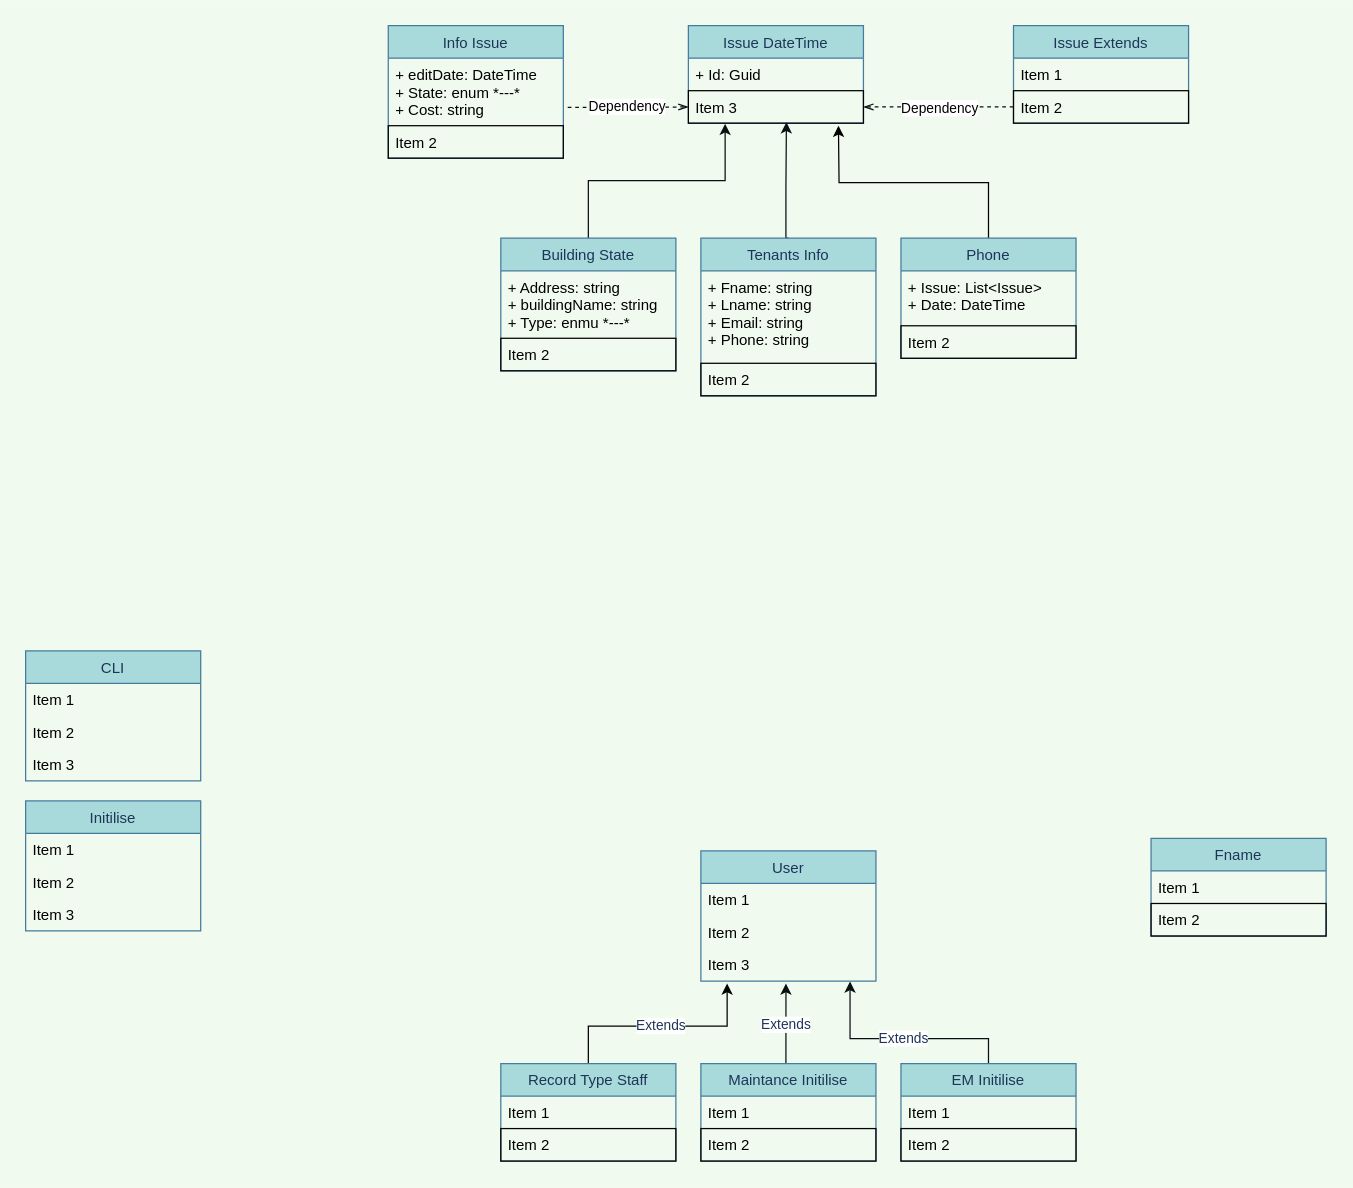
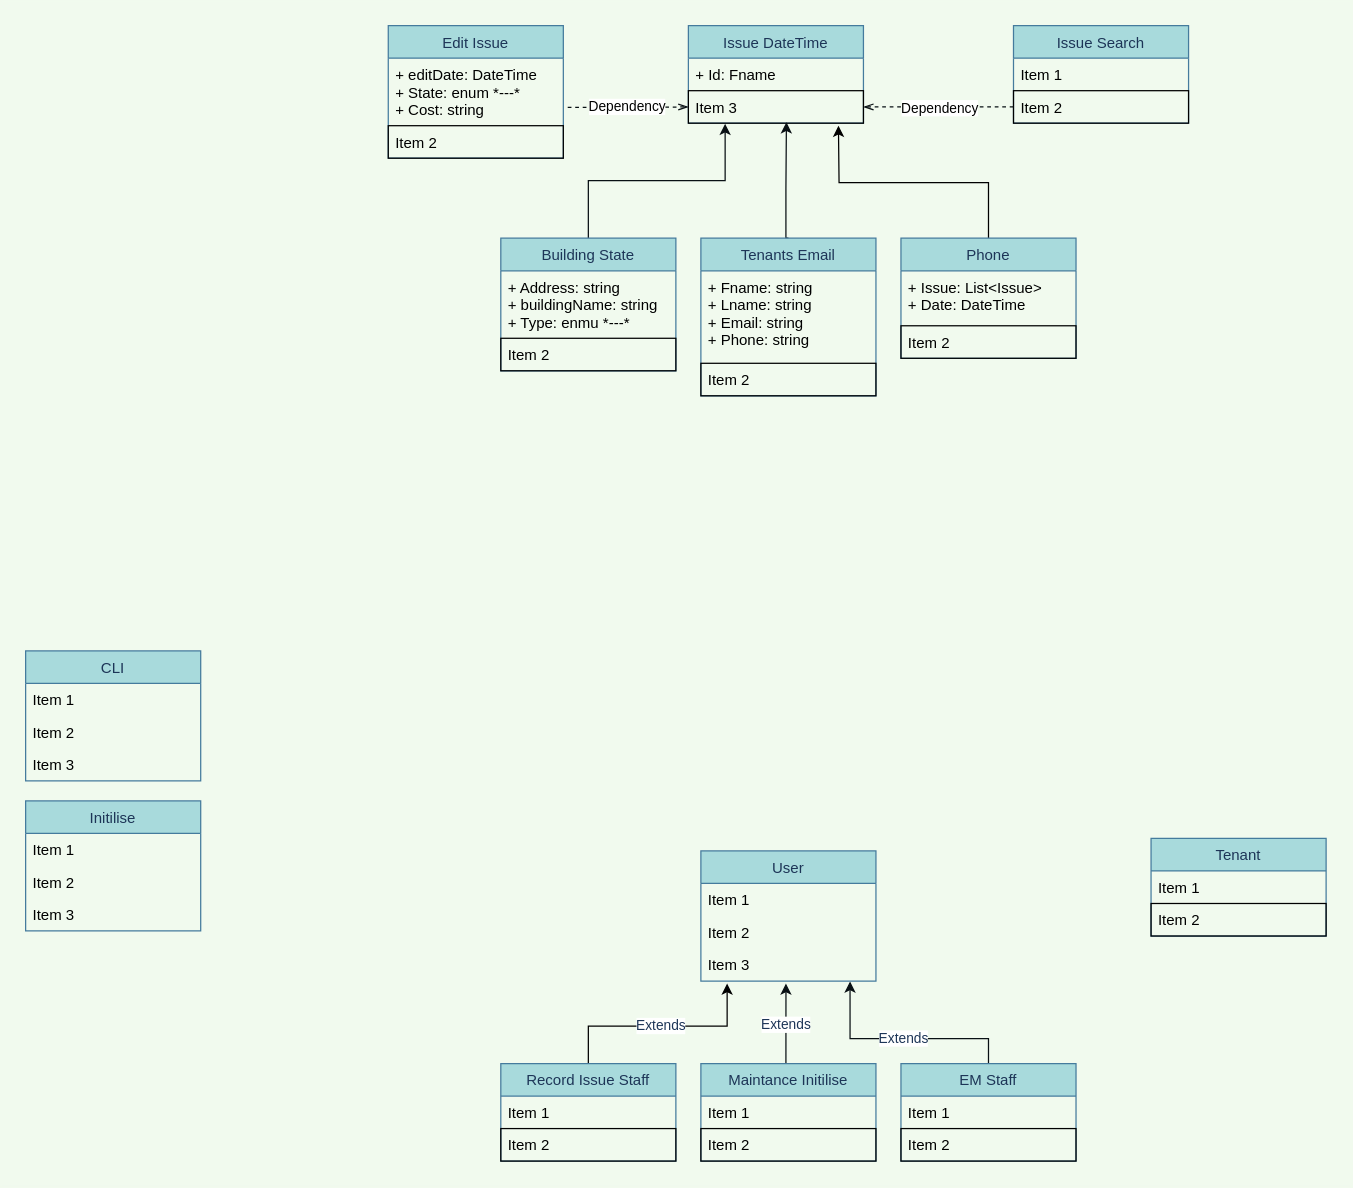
  <mxCell id="0" />
  <mxCell id="1" parent="0" />
  <mxCell id="2" value="Extends" style="edgeStyle=orthogonalEdgeStyle;rounded=0;sketch=0;orthogonalLoop=1;jettySize=auto;html=1;exitX=0.5;exitY=0;exitDx=0;exitDy=0;fontColor=#1D3557;fillColor=#A8DADC;" parent="1" source="3" edge="1"><mxGeometry relative="1" as="geometry"><mxPoint x="581" y="786" as="targetPoint" /><Array as="points"><mxPoint x="470" y="820" /><mxPoint x="581" y="820" /></Array></mxGeometry></mxCell>
- <mxCell id="3" value="Record Type Staff" style="swimlane;fontStyle=0;childLayout=stackLayout;horizontal=1;startSize=26;horizontalStack=0;resizeParent=1;resizeParentMax=0;resizeLast=0;collapsible=1;marginBottom=0;rounded=0;sketch=0;fontColor=#1D3557;strokeColor=#457B9D;fillColor=#A8DADC;" parent="1" vertex="1"><mxGeometry x="400" y="850" width="140" height="78" as="geometry" /></mxCell>
+ <mxCell id="3" value="Record Issue Staff" style="swimlane;fontStyle=0;childLayout=stackLayout;horizontal=1;startSize=26;horizontalStack=0;resizeParent=1;resizeParentMax=0;resizeLast=0;collapsible=1;marginBottom=0;rounded=0;sketch=0;fontColor=#1D3557;strokeColor=#457B9D;fillColor=#A8DADC;" parent="1" vertex="1"><mxGeometry x="400" y="850" width="140" height="78" as="geometry" /></mxCell>
  <mxCell id="4" value="Item 1" style="text;strokeColor=none;fillColor=none;align=left;verticalAlign=top;spacingLeft=4;spacingRight=4;overflow=hidden;rotatable=0;points=[[0,0.5],[1,0.5]];portConstraint=eastwest;" parent="3" vertex="1"><mxGeometry y="26" width="140" height="26" as="geometry" /></mxCell>
  <mxCell id="5" value="Item 2" style="text;fillColor=none;align=left;verticalAlign=top;spacingLeft=4;spacingRight=4;overflow=hidden;rotatable=0;points=[[0,0.5],[1,0.5]];portConstraint=eastwest;strokeColor=#000000;" parent="3" vertex="1"><mxGeometry y="52" width="140" height="26" as="geometry" /></mxCell>
  <mxCell id="6" value="Extends" style="edgeStyle=orthogonalEdgeStyle;rounded=0;sketch=0;orthogonalLoop=1;jettySize=auto;html=1;exitX=0.5;exitY=0;exitDx=0;exitDy=0;entryX=0.486;entryY=1.077;entryDx=0;entryDy=0;entryPerimeter=0;fontColor=#1D3557;fillColor=#A8DADC;strokeColor=#091014;" parent="1" source="7" target="20" edge="1"><mxGeometry relative="1" as="geometry"><Array as="points"><mxPoint x="628" y="850" /></Array></mxGeometry></mxCell>
  <mxCell id="7" value="Maintance Initilise" style="swimlane;fontStyle=0;childLayout=stackLayout;horizontal=1;startSize=26;horizontalStack=0;resizeParent=1;resizeParentMax=0;resizeLast=0;collapsible=1;marginBottom=0;rounded=0;sketch=0;fontColor=#1D3557;strokeColor=#457B9D;fillColor=#A8DADC;" parent="1" vertex="1"><mxGeometry x="560" y="850" width="140" height="78" as="geometry" /></mxCell>
  <mxCell id="8" value="Item 1" style="text;strokeColor=none;fillColor=none;align=left;verticalAlign=top;spacingLeft=4;spacingRight=4;overflow=hidden;rotatable=0;points=[[0,0.5],[1,0.5]];portConstraint=eastwest;" parent="7" vertex="1"><mxGeometry y="26" width="140" height="26" as="geometry" /></mxCell>
  <mxCell id="9" value="Item 2" style="text;fillColor=none;align=left;verticalAlign=top;spacingLeft=4;spacingRight=4;overflow=hidden;rotatable=0;points=[[0,0.5],[1,0.5]];portConstraint=eastwest;strokeColor=#000000;" parent="7" vertex="1"><mxGeometry y="52" width="140" height="26" as="geometry" /></mxCell>
  <mxCell id="10" value="Extends" style="edgeStyle=orthogonalEdgeStyle;rounded=0;sketch=0;orthogonalLoop=1;jettySize=auto;html=1;exitX=0.5;exitY=0;exitDx=0;exitDy=0;fontColor=#1D3557;fillColor=#A8DADC;strokeColor=#091014;entryX=0.852;entryY=1.013;entryDx=0;entryDy=0;entryPerimeter=0;" parent="1" source="11" target="20" edge="1"><mxGeometry relative="1" as="geometry"><mxPoint x="680" y="800" as="targetPoint" /><Array as="points"><mxPoint x="790" y="830" /><mxPoint x="679" y="830" /></Array></mxGeometry></mxCell>
- <mxCell id="11" value="EM Initilise" style="swimlane;fontStyle=0;childLayout=stackLayout;horizontal=1;startSize=26;horizontalStack=0;resizeParent=1;resizeParentMax=0;resizeLast=0;collapsible=1;marginBottom=0;rounded=0;sketch=0;fontColor=#1D3557;strokeColor=#457B9D;fillColor=#A8DADC;" parent="1" vertex="1"><mxGeometry x="720" y="850" width="140" height="78" as="geometry" /></mxCell>
+ <mxCell id="11" value="EM Staff" style="swimlane;fontStyle=0;childLayout=stackLayout;horizontal=1;startSize=26;horizontalStack=0;resizeParent=1;resizeParentMax=0;resizeLast=0;collapsible=1;marginBottom=0;rounded=0;sketch=0;fontColor=#1D3557;strokeColor=#457B9D;fillColor=#A8DADC;" parent="1" vertex="1"><mxGeometry x="720" y="850" width="140" height="78" as="geometry" /></mxCell>
  <mxCell id="12" value="Item 1" style="text;strokeColor=none;fillColor=none;align=left;verticalAlign=top;spacingLeft=4;spacingRight=4;overflow=hidden;rotatable=0;points=[[0,0.5],[1,0.5]];portConstraint=eastwest;" parent="11" vertex="1"><mxGeometry y="26" width="140" height="26" as="geometry" /></mxCell>
  <mxCell id="13" value="Item 2" style="text;fillColor=none;align=left;verticalAlign=top;spacingLeft=4;spacingRight=4;overflow=hidden;rotatable=0;points=[[0,0.5],[1,0.5]];portConstraint=eastwest;strokeColor=#000000;" parent="11" vertex="1"><mxGeometry y="52" width="140" height="26" as="geometry" /></mxCell>
- <mxCell id="14" value="Fname" style="swimlane;fontStyle=0;childLayout=stackLayout;horizontal=1;startSize=26;horizontalStack=0;resizeParent=1;resizeParentMax=0;resizeLast=0;collapsible=1;marginBottom=0;rounded=0;sketch=0;fontColor=#1D3557;strokeColor=#457B9D;fillColor=#A8DADC;" parent="1" vertex="1"><mxGeometry x="920" y="670" width="140" height="78" as="geometry" /></mxCell>
+ <mxCell id="14" value="Tenant" style="swimlane;fontStyle=0;childLayout=stackLayout;horizontal=1;startSize=26;horizontalStack=0;resizeParent=1;resizeParentMax=0;resizeLast=0;collapsible=1;marginBottom=0;rounded=0;sketch=0;fontColor=#1D3557;strokeColor=#457B9D;fillColor=#A8DADC;" parent="1" vertex="1"><mxGeometry x="920" y="670" width="140" height="78" as="geometry" /></mxCell>
  <mxCell id="15" value="Item 1" style="text;strokeColor=none;fillColor=none;align=left;verticalAlign=top;spacingLeft=4;spacingRight=4;overflow=hidden;rotatable=0;points=[[0,0.5],[1,0.5]];portConstraint=eastwest;" parent="14" vertex="1"><mxGeometry y="26" width="140" height="26" as="geometry" /></mxCell>
  <mxCell id="16" value="Item 2" style="text;fillColor=none;align=left;verticalAlign=top;spacingLeft=4;spacingRight=4;overflow=hidden;rotatable=0;points=[[0,0.5],[1,0.5]];portConstraint=eastwest;strokeColor=#000000;" parent="14" vertex="1"><mxGeometry y="52" width="140" height="26" as="geometry" /></mxCell>
  <mxCell id="17" value="User" style="swimlane;fontStyle=0;childLayout=stackLayout;horizontal=1;startSize=26;horizontalStack=0;resizeParent=1;resizeParentMax=0;resizeLast=0;collapsible=1;marginBottom=0;rounded=0;sketch=0;fontColor=#1D3557;strokeColor=#457B9D;fillColor=#A8DADC;" parent="1" vertex="1"><mxGeometry x="560" y="680" width="140" height="104" as="geometry" /></mxCell>
  <mxCell id="18" value="Item 1" style="text;strokeColor=none;fillColor=none;align=left;verticalAlign=top;spacingLeft=4;spacingRight=4;overflow=hidden;rotatable=0;points=[[0,0.5],[1,0.5]];portConstraint=eastwest;" parent="17" vertex="1"><mxGeometry y="26" width="140" height="26" as="geometry" /></mxCell>
  <mxCell id="19" value="Item 2" style="text;strokeColor=none;fillColor=none;align=left;verticalAlign=top;spacingLeft=4;spacingRight=4;overflow=hidden;rotatable=0;points=[[0,0.5],[1,0.5]];portConstraint=eastwest;" parent="17" vertex="1"><mxGeometry y="52" width="140" height="26" as="geometry" /></mxCell>
  <mxCell id="20" value="Item 3" style="text;strokeColor=none;fillColor=none;align=left;verticalAlign=top;spacingLeft=4;spacingRight=4;overflow=hidden;rotatable=0;points=[[0,0.5],[1,0.5]];portConstraint=eastwest;" parent="17" vertex="1"><mxGeometry y="78" width="140" height="26" as="geometry" /></mxCell>
  <mxCell id="21" value="Issue DateTime" style="swimlane;fontStyle=0;childLayout=stackLayout;horizontal=1;startSize=26;horizontalStack=0;resizeParent=1;resizeParentMax=0;resizeLast=0;collapsible=1;marginBottom=0;rounded=0;sketch=0;fontColor=#1D3557;strokeColor=#457B9D;fillColor=#A8DADC;" parent="1" vertex="1"><mxGeometry x="550" y="20" width="140" height="78" as="geometry" /></mxCell>
- <mxCell id="22" value="+ Id: Guid" style="text;strokeColor=none;fillColor=none;align=left;verticalAlign=top;spacingLeft=4;spacingRight=4;overflow=hidden;rotatable=0;points=[[0,0.5],[1,0.5]];portConstraint=eastwest;" parent="21" vertex="1"><mxGeometry y="26" width="140" height="26" as="geometry" /></mxCell>
+ <mxCell id="22" value="+ Id: Fname" style="text;strokeColor=none;fillColor=none;align=left;verticalAlign=top;spacingLeft=4;spacingRight=4;overflow=hidden;rotatable=0;points=[[0,0.5],[1,0.5]];portConstraint=eastwest;" parent="21" vertex="1"><mxGeometry y="26" width="140" height="26" as="geometry" /></mxCell>
  <mxCell id="23" value="Item 3" style="text;fillColor=none;align=left;verticalAlign=top;spacingLeft=4;spacingRight=4;overflow=hidden;rotatable=0;points=[[0,0.5],[1,0.5]];portConstraint=eastwest;strokeColor=#000000;" parent="21" vertex="1"><mxGeometry y="52" width="140" height="26" as="geometry" /></mxCell>
- <mxCell id="24" value="Issue Extends" style="swimlane;fontStyle=0;childLayout=stackLayout;horizontal=1;startSize=26;horizontalStack=0;resizeParent=1;resizeParentMax=0;resizeLast=0;collapsible=1;marginBottom=0;rounded=0;sketch=0;fontColor=#1D3557;strokeColor=#457B9D;fillColor=#A8DADC;" parent="1" vertex="1"><mxGeometry x="810" y="20" width="140" height="78" as="geometry" /></mxCell>
+ <mxCell id="24" value="Issue Search" style="swimlane;fontStyle=0;childLayout=stackLayout;horizontal=1;startSize=26;horizontalStack=0;resizeParent=1;resizeParentMax=0;resizeLast=0;collapsible=1;marginBottom=0;rounded=0;sketch=0;fontColor=#1D3557;strokeColor=#457B9D;fillColor=#A8DADC;" parent="1" vertex="1"><mxGeometry x="810" y="20" width="140" height="78" as="geometry" /></mxCell>
  <mxCell id="25" value="Item 1" style="text;strokeColor=none;fillColor=none;align=left;verticalAlign=top;spacingLeft=4;spacingRight=4;overflow=hidden;rotatable=0;points=[[0,0.5],[1,0.5]];portConstraint=eastwest;" parent="24" vertex="1"><mxGeometry y="26" width="140" height="26" as="geometry" /></mxCell>
  <mxCell id="26" value="Item 2" style="text;fillColor=none;align=left;verticalAlign=top;spacingLeft=4;spacingRight=4;overflow=hidden;rotatable=0;points=[[0,0.5],[1,0.5]];portConstraint=eastwest;strokeColor=#000000;" parent="24" vertex="1"><mxGeometry y="52" width="140" height="26" as="geometry" /></mxCell>
  <mxCell id="27" style="edgeStyle=orthogonalEdgeStyle;rounded=0;sketch=0;orthogonalLoop=1;jettySize=auto;html=1;exitX=0.5;exitY=0;exitDx=0;exitDy=0;shadow=0;strokeColor=#091014;entryX=0.56;entryY=0.97;entryDx=0;entryDy=0;entryPerimeter=0;" parent="1" source="28" target="23" edge="1"><mxGeometry relative="1" as="geometry"><mxPoint x="620" y="150" as="targetPoint" /><Array as="points"><mxPoint x="628" y="190" /><mxPoint x="628" y="150" /><mxPoint x="628" y="150" /></Array></mxGeometry></mxCell>
- <mxCell id="28" value="Tenants Info" style="swimlane;fontStyle=0;childLayout=stackLayout;horizontal=1;startSize=26;horizontalStack=0;resizeParent=1;resizeParentMax=0;resizeLast=0;collapsible=1;marginBottom=0;rounded=0;sketch=0;fontColor=#1D3557;strokeColor=#457B9D;fillColor=#A8DADC;" parent="1" vertex="1"><mxGeometry x="560" y="190" width="140" height="126" as="geometry"><mxRectangle x="-830" y="430" width="100" height="26" as="alternateBounds" /></mxGeometry></mxCell>
+ <mxCell id="28" value="Tenants Email" style="swimlane;fontStyle=0;childLayout=stackLayout;horizontal=1;startSize=26;horizontalStack=0;resizeParent=1;resizeParentMax=0;resizeLast=0;collapsible=1;marginBottom=0;rounded=0;sketch=0;fontColor=#1D3557;strokeColor=#457B9D;fillColor=#A8DADC;" parent="1" vertex="1"><mxGeometry x="560" y="190" width="140" height="126" as="geometry"><mxRectangle x="-830" y="430" width="100" height="26" as="alternateBounds" /></mxGeometry></mxCell>
  <mxCell id="29" value="+ Fname: string&#10;+ Lname: string&#10;+ Email: string&#10;+ Phone: string" style="text;strokeColor=none;fillColor=none;align=left;verticalAlign=top;spacingLeft=4;spacingRight=4;overflow=hidden;rotatable=0;points=[[0,0.5],[1,0.5]];portConstraint=eastwest;" parent="28" vertex="1"><mxGeometry y="26" width="140" height="74" as="geometry" /></mxCell>
  <mxCell id="30" value="Item 2" style="text;fillColor=none;align=left;verticalAlign=top;spacingLeft=4;spacingRight=4;overflow=hidden;rotatable=0;points=[[0,0.5],[1,0.5]];portConstraint=eastwest;strokeColor=#000000;" parent="28" vertex="1"><mxGeometry y="100" width="140" height="26" as="geometry" /></mxCell>
  <mxCell id="31" value="CLI" style="swimlane;fontStyle=0;childLayout=stackLayout;horizontal=1;startSize=26;horizontalStack=0;resizeParent=1;resizeParentMax=0;resizeLast=0;collapsible=1;marginBottom=0;rounded=0;sketch=0;fontColor=#1D3557;strokeColor=#457B9D;fillColor=#A8DADC;" parent="1" vertex="1"><mxGeometry x="20" y="520" width="140" height="104" as="geometry" /></mxCell>
  <mxCell id="32" value="Item 1" style="text;strokeColor=none;fillColor=none;align=left;verticalAlign=top;spacingLeft=4;spacingRight=4;overflow=hidden;rotatable=0;points=[[0,0.5],[1,0.5]];portConstraint=eastwest;" parent="31" vertex="1"><mxGeometry y="26" width="140" height="26" as="geometry" /></mxCell>
  <mxCell id="33" value="Item 2" style="text;strokeColor=none;fillColor=none;align=left;verticalAlign=top;spacingLeft=4;spacingRight=4;overflow=hidden;rotatable=0;points=[[0,0.5],[1,0.5]];portConstraint=eastwest;" parent="31" vertex="1"><mxGeometry y="52" width="140" height="26" as="geometry" /></mxCell>
  <mxCell id="34" value="Item 3" style="text;strokeColor=none;fillColor=none;align=left;verticalAlign=top;spacingLeft=4;spacingRight=4;overflow=hidden;rotatable=0;points=[[0,0.5],[1,0.5]];portConstraint=eastwest;" parent="31" vertex="1"><mxGeometry y="78" width="140" height="26" as="geometry" /></mxCell>
  <mxCell id="35" value="Initilise" style="swimlane;fontStyle=0;childLayout=stackLayout;horizontal=1;startSize=26;horizontalStack=0;resizeParent=1;resizeParentMax=0;resizeLast=0;collapsible=1;marginBottom=0;rounded=0;sketch=0;fontColor=#1D3557;strokeColor=#457B9D;fillColor=#A8DADC;" parent="1" vertex="1"><mxGeometry x="20" y="640" width="140" height="104" as="geometry" /></mxCell>
  <mxCell id="36" value="Item 1" style="text;strokeColor=none;fillColor=none;align=left;verticalAlign=top;spacingLeft=4;spacingRight=4;overflow=hidden;rotatable=0;points=[[0,0.5],[1,0.5]];portConstraint=eastwest;" parent="35" vertex="1"><mxGeometry y="26" width="140" height="26" as="geometry" /></mxCell>
  <mxCell id="37" value="Item 2" style="text;strokeColor=none;fillColor=none;align=left;verticalAlign=top;spacingLeft=4;spacingRight=4;overflow=hidden;rotatable=0;points=[[0,0.5],[1,0.5]];portConstraint=eastwest;" parent="35" vertex="1"><mxGeometry y="52" width="140" height="26" as="geometry" /></mxCell>
  <mxCell id="38" value="Item 3" style="text;strokeColor=none;fillColor=none;align=left;verticalAlign=top;spacingLeft=4;spacingRight=4;overflow=hidden;rotatable=0;points=[[0,0.5],[1,0.5]];portConstraint=eastwest;" parent="35" vertex="1"><mxGeometry y="78" width="140" height="26" as="geometry" /></mxCell>
  <mxCell id="39" style="edgeStyle=orthogonalEdgeStyle;rounded=0;orthogonalLoop=1;jettySize=auto;html=1;exitX=0.5;exitY=0;exitDx=0;exitDy=0;shadow=0;sketch=0;" parent="1" source="40" edge="1"><mxGeometry relative="1" as="geometry"><mxPoint x="670" y="100" as="targetPoint" /></mxGeometry></mxCell>
  <mxCell id="40" value="Phone" style="swimlane;fontStyle=0;childLayout=stackLayout;horizontal=1;startSize=26;horizontalStack=0;resizeParent=1;resizeParentMax=0;resizeLast=0;collapsible=1;marginBottom=0;rounded=0;sketch=0;fontColor=#1D3557;strokeColor=#457B9D;fillColor=#A8DADC;" parent="1" vertex="1"><mxGeometry x="720" y="190" width="140" height="96" as="geometry" /></mxCell>
  <mxCell id="41" value="+ Issue: List&lt;Issue&gt;&#10;+ Date: DateTime" style="text;strokeColor=none;fillColor=none;align=left;verticalAlign=top;spacingLeft=4;spacingRight=4;overflow=hidden;rotatable=0;points=[[0,0.5],[1,0.5]];portConstraint=eastwest;" parent="40" vertex="1"><mxGeometry y="26" width="140" height="44" as="geometry" /></mxCell>
  <mxCell id="42" value="Item 2" style="text;fillColor=none;align=left;verticalAlign=top;spacingLeft=4;spacingRight=4;overflow=hidden;rotatable=0;points=[[0,0.5],[1,0.5]];portConstraint=eastwest;strokeColor=#000000;" parent="40" vertex="1"><mxGeometry y="70" width="140" height="26" as="geometry" /></mxCell>
  <mxCell id="43" value="Dependency" style="edgeStyle=orthogonalEdgeStyle;rounded=0;sketch=0;orthogonalLoop=1;jettySize=auto;html=1;exitX=0;exitY=0.5;exitDx=0;exitDy=0;entryX=1;entryY=0.5;entryDx=0;entryDy=0;shadow=0;strokeColor=#091014;dashed=1;endArrow=openThin;endFill=0;" parent="1" source="26" edge="1"><mxGeometry relative="1" as="geometry"><mxPoint x="690" y="85" as="targetPoint" /></mxGeometry></mxCell>
- <mxCell id="44" value="Info Issue" style="swimlane;fontStyle=0;childLayout=stackLayout;horizontal=1;startSize=26;horizontalStack=0;resizeParent=1;resizeParentMax=0;resizeLast=0;collapsible=1;marginBottom=0;rounded=0;sketch=0;fontColor=#1D3557;strokeColor=#457B9D;fillColor=#A8DADC;" parent="1" vertex="1"><mxGeometry x="310" y="20" width="140" height="106" as="geometry" /></mxCell>
+ <mxCell id="44" value="Edit Issue" style="swimlane;fontStyle=0;childLayout=stackLayout;horizontal=1;startSize=26;horizontalStack=0;resizeParent=1;resizeParentMax=0;resizeLast=0;collapsible=1;marginBottom=0;rounded=0;sketch=0;fontColor=#1D3557;strokeColor=#457B9D;fillColor=#A8DADC;" parent="1" vertex="1"><mxGeometry x="310" y="20" width="140" height="106" as="geometry" /></mxCell>
  <mxCell id="45" value="+ editDate: DateTime&#10;+ State: enum *---*&#10;+ Cost: string" style="text;strokeColor=none;fillColor=none;align=left;verticalAlign=top;spacingLeft=4;spacingRight=4;overflow=hidden;rotatable=0;points=[[0,0.5],[1,0.5]];portConstraint=eastwest;" parent="44" vertex="1"><mxGeometry y="26" width="140" height="54" as="geometry" /></mxCell>
  <mxCell id="46" value="Item 2" style="text;fillColor=none;align=left;verticalAlign=top;spacingLeft=4;spacingRight=4;overflow=hidden;rotatable=0;points=[[0,0.5],[1,0.5]];portConstraint=eastwest;strokeColor=#000000;" parent="44" vertex="1"><mxGeometry y="80" width="140" height="26" as="geometry" /></mxCell>
  <mxCell id="47" value="Dependency" style="edgeStyle=orthogonalEdgeStyle;rounded=0;sketch=0;orthogonalLoop=1;jettySize=auto;html=1;exitX=1.025;exitY=0.728;exitDx=0;exitDy=0;entryX=0;entryY=0.5;entryDx=0;entryDy=0;shadow=0;strokeColor=#091014;dashed=1;endArrow=openThin;endFill=0;exitPerimeter=0;" parent="1" source="45" edge="1"><mxGeometry relative="1" as="geometry"><mxPoint x="570" y="-30" as="sourcePoint" /><mxPoint x="550" y="85" as="targetPoint" /></mxGeometry></mxCell>
  <mxCell id="48" style="edgeStyle=orthogonalEdgeStyle;rounded=0;sketch=0;orthogonalLoop=1;jettySize=auto;html=1;exitX=0.5;exitY=0;exitDx=0;exitDy=0;entryX=0.21;entryY=1.019;entryDx=0;entryDy=0;entryPerimeter=0;shadow=0;endArrow=classic;endFill=1;strokeColor=#091014;" parent="1" source="49" target="23" edge="1"><mxGeometry relative="1" as="geometry" /></mxCell>
  <mxCell id="49" value="Building State" style="swimlane;fontStyle=0;childLayout=stackLayout;horizontal=1;startSize=26;horizontalStack=0;resizeParent=1;resizeParentMax=0;resizeLast=0;collapsible=1;marginBottom=0;rounded=0;sketch=0;fontColor=#1D3557;strokeColor=#457B9D;fillColor=#A8DADC;" parent="1" vertex="1"><mxGeometry x="400" y="190" width="140" height="106" as="geometry" /></mxCell>
  <mxCell id="50" value="+ Address: string&#10;+ buildingName: string&#10;+ Type: enmu *---*" style="text;strokeColor=none;fillColor=none;align=left;verticalAlign=top;spacingLeft=4;spacingRight=4;overflow=hidden;rotatable=0;points=[[0,0.5],[1,0.5]];portConstraint=eastwest;" parent="49" vertex="1"><mxGeometry y="26" width="140" height="54" as="geometry" /></mxCell>
  <mxCell id="51" value="Item 2" style="text;fillColor=none;align=left;verticalAlign=top;spacingLeft=4;spacingRight=4;overflow=hidden;rotatable=0;points=[[0,0.5],[1,0.5]];portConstraint=eastwest;strokeColor=#000000;" parent="49" vertex="1"><mxGeometry y="80" width="140" height="26" as="geometry" /></mxCell>
